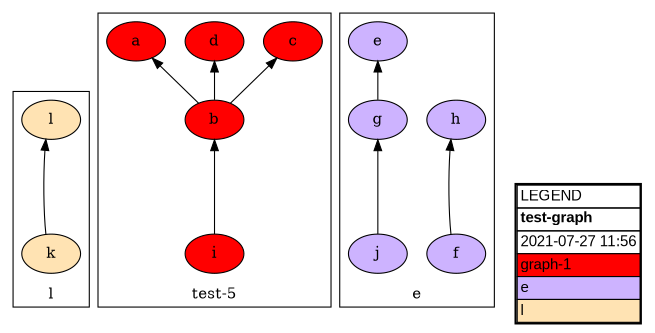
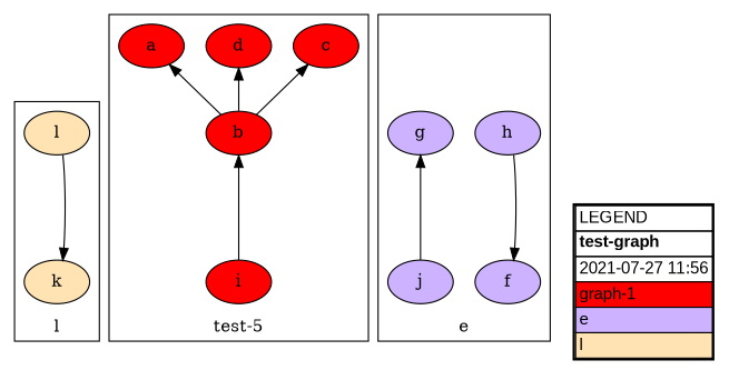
  digraph {
    rankdir=BT
    node [fillcolor="#ff0000" style=filled]
    edge [color="#000000"]
    k [fillcolor="#ffe3b3"]
    l [fillcolor="#ffe3b3"]
    a
    b
    d
    c
    i
-   e [fillcolor="#cdb3ff"]
    f [fillcolor="#cdb3ff"]
    g [fillcolor="#cdb3ff"]
    h [fillcolor="#cdb3ff"]
    j [fillcolor="#cdb3ff"]
    n13 [fillcolor="#ffffff" fontname="Verdana,Arial,Sans-Serif" label=<<table border="2" cellborder="1" cellspacing="0" id="LEGEND"><tr><td align="left">LEGEND</td></tr><tr><td align="left"><b>test-graph</b></td></tr><tr><td align="left">2021-07-27 11:56</td></tr><tr><td align="left" bgcolor="#ff0000"><font color="#000000">graph-1</font></td></tr><tr><td align="left" bgcolor="#cdb3ff"><font color="#000000">e</font></td></tr><tr><td align="left" bgcolor="#ffe3b3"><font color="#000000">l</font></td></tr></table>> shape=plaintext]
    subgraph cluster_1 {
      label=l
      k
      l
    }
    subgraph cluster_2 {
    }
    subgraph cluster_3 {
      label="test-5"
      a
      b
      d
      c
      i
    }
    subgraph cluster_4 {
      label=e
-     e
      f
      g
      h
      j
    }
-   k -> l
+   l -> k
    b -> a
    b -> d
    b -> c
    i -> b
-   g -> e
-   f -> h
+   h -> f
    j -> g
  }
